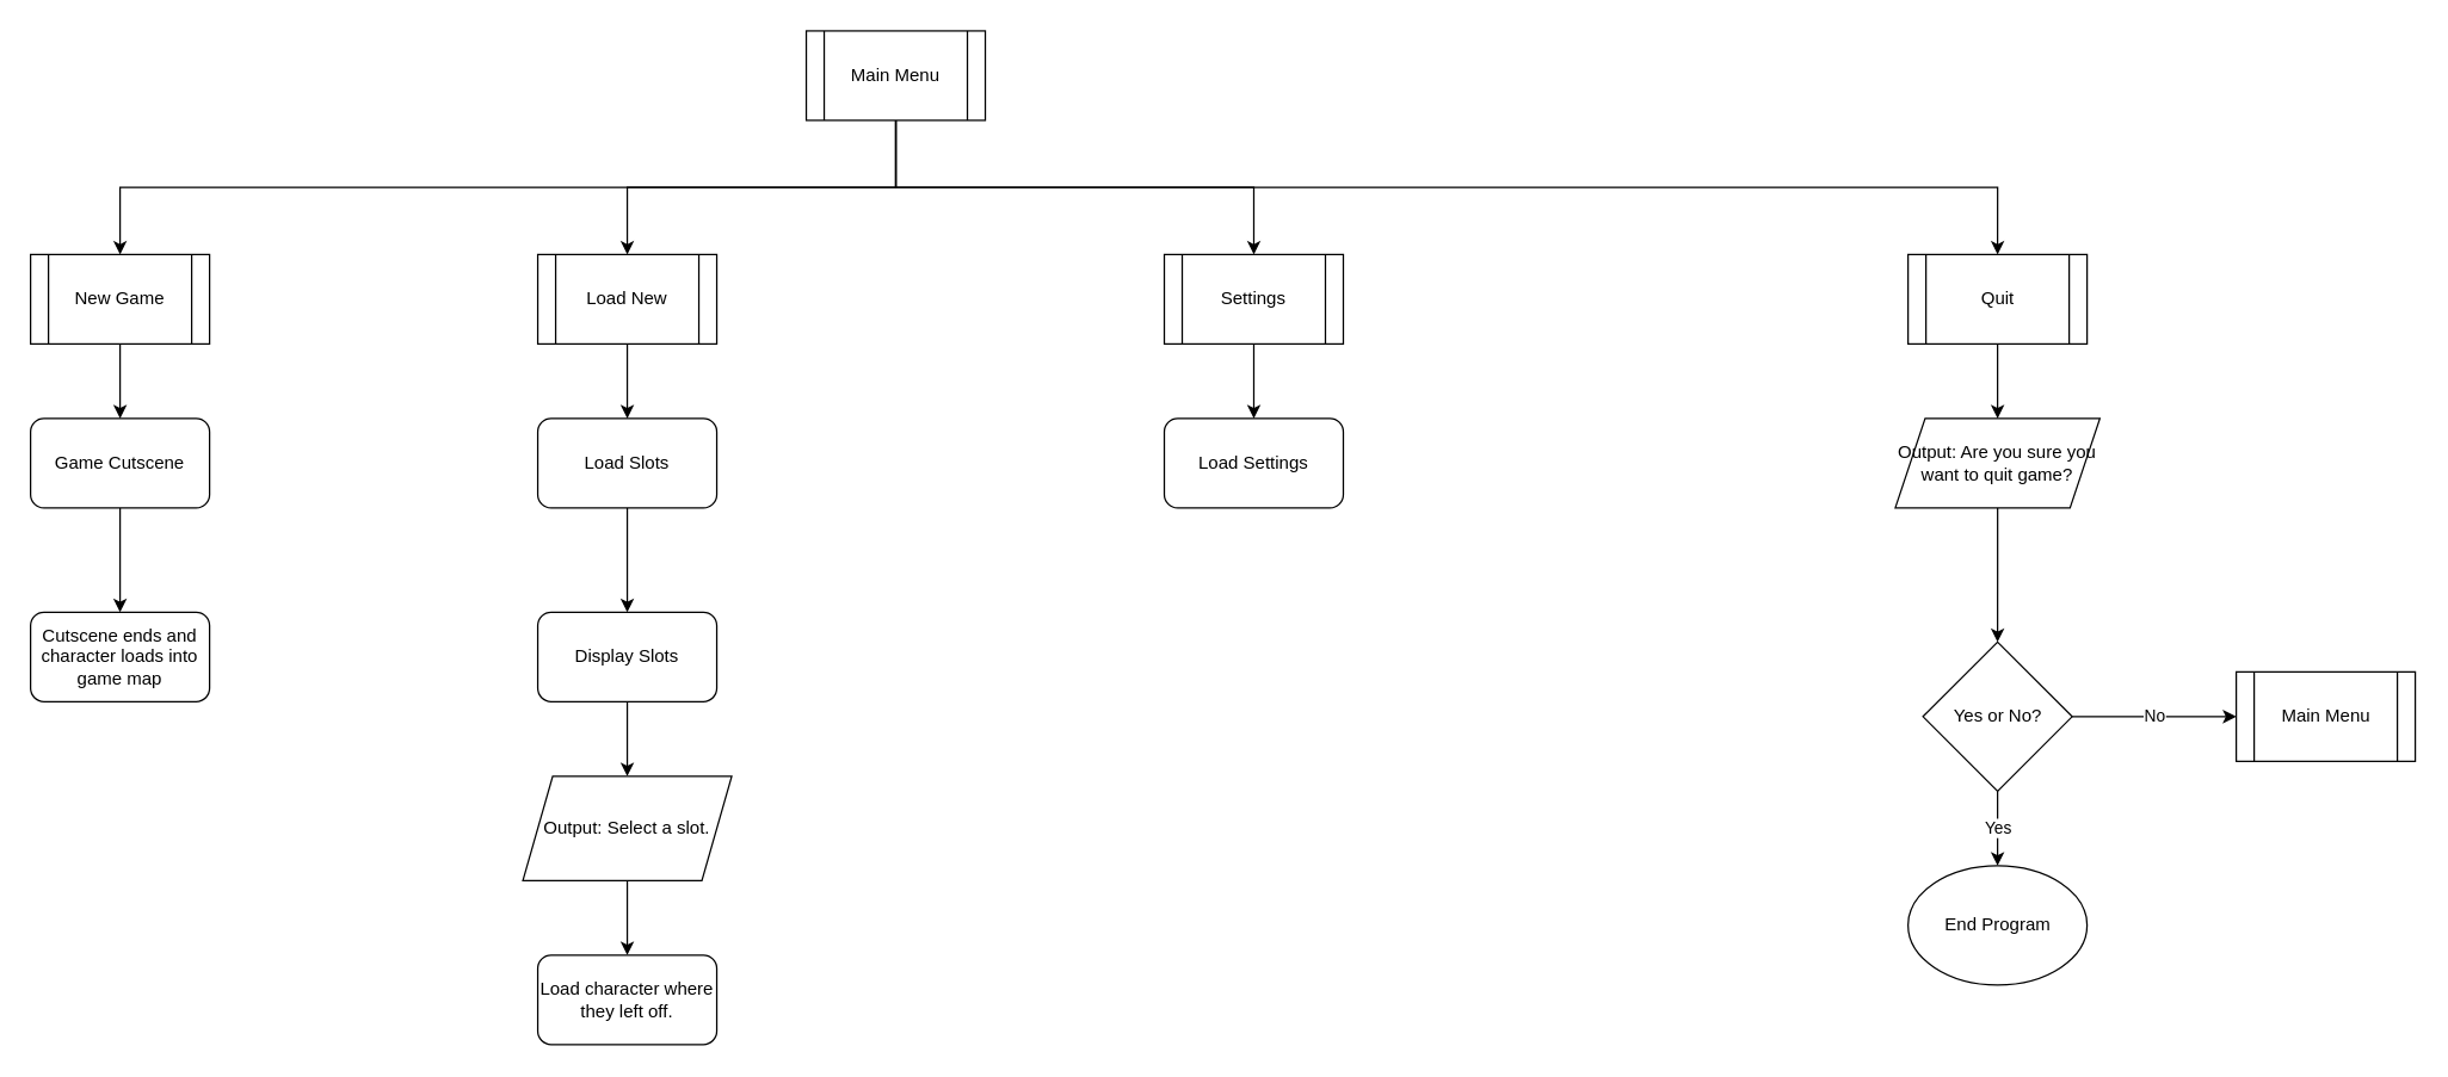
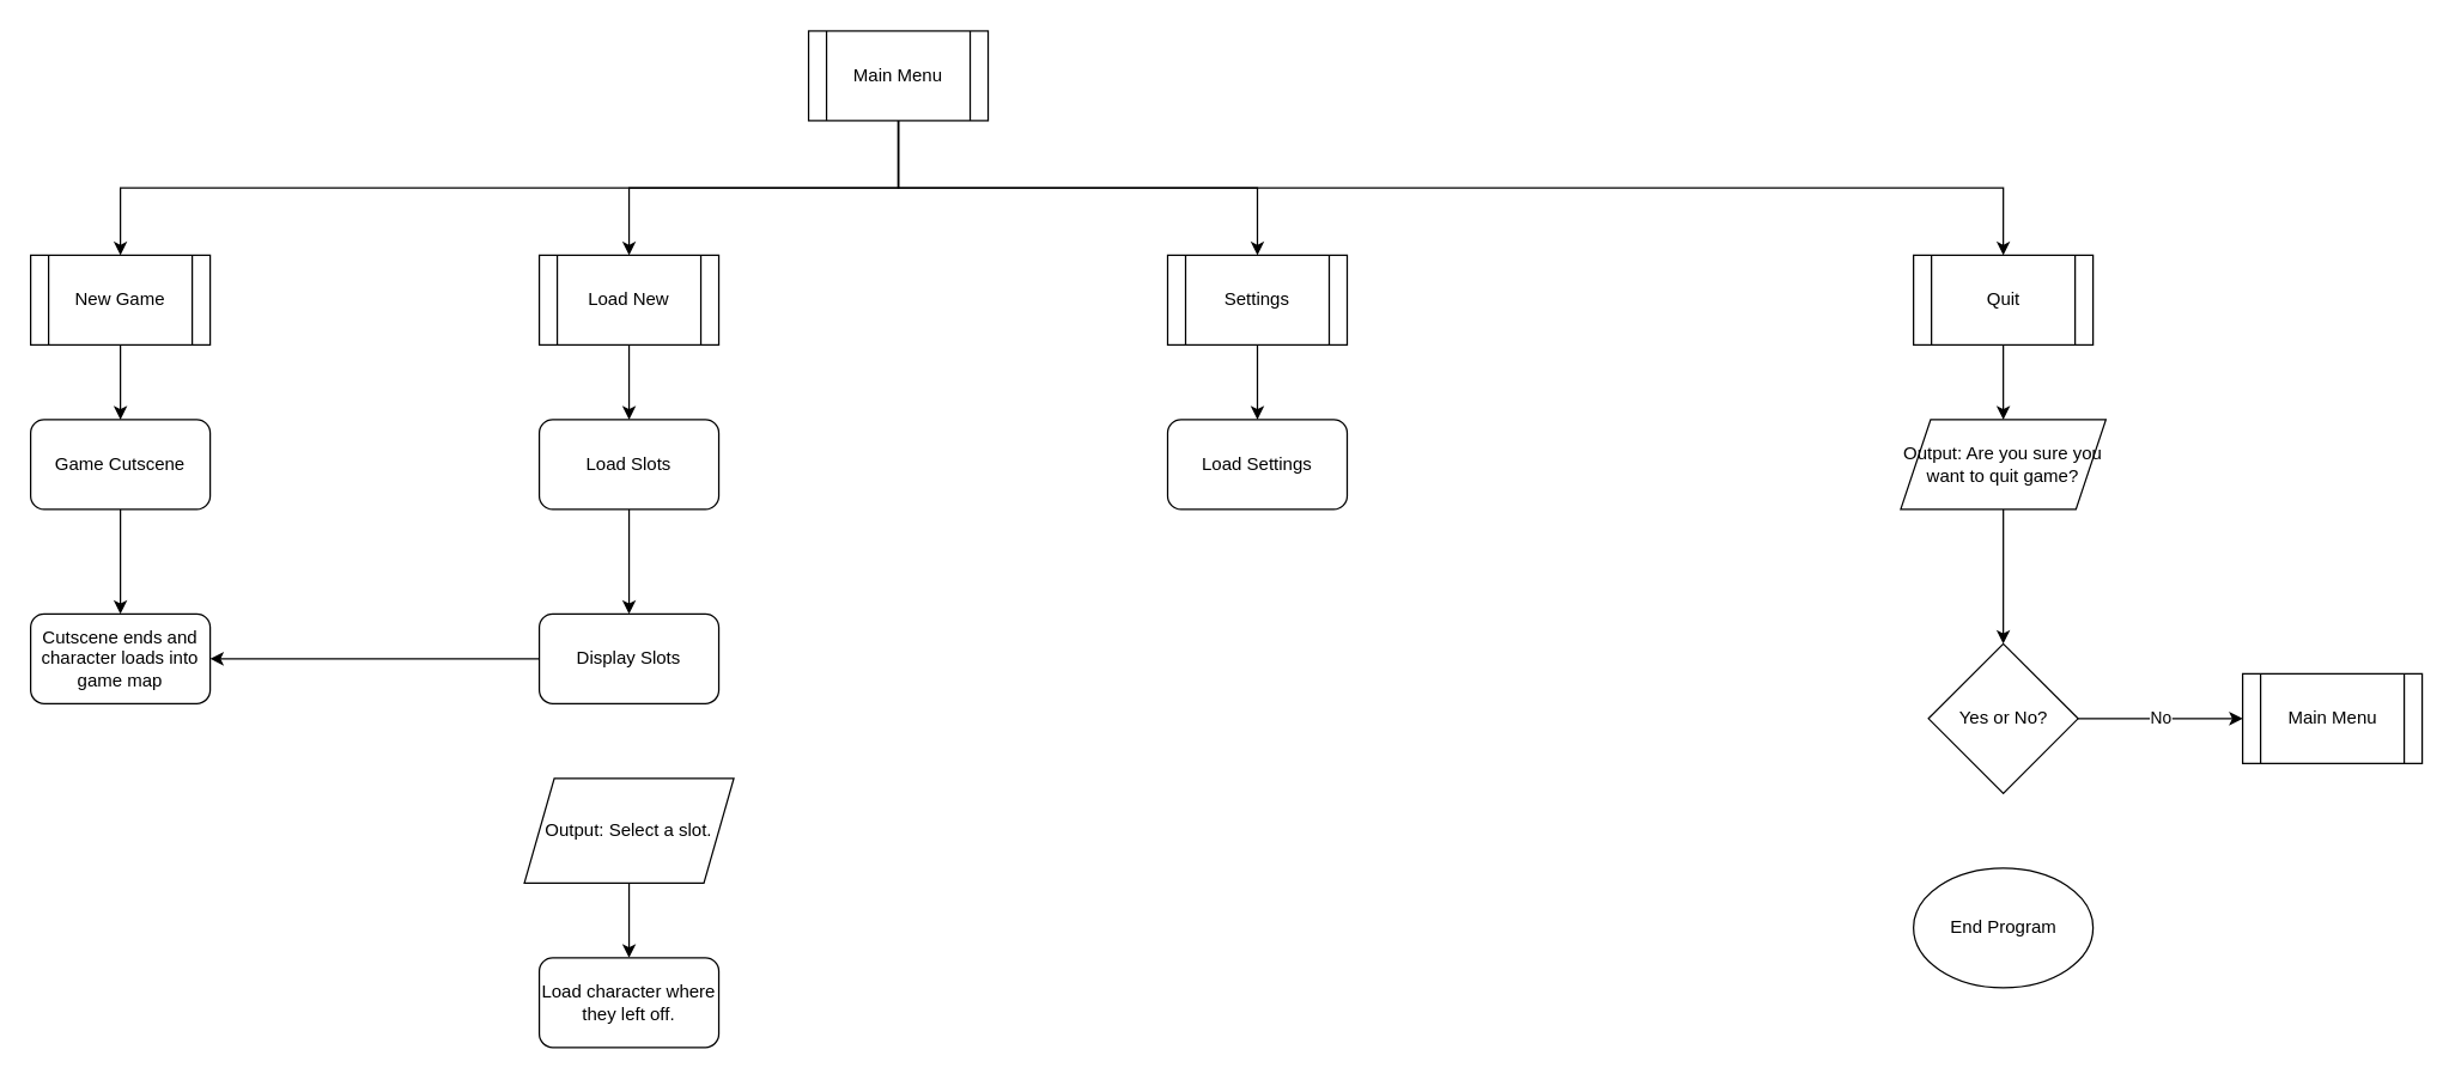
  <mxCell id="0" />
  <mxCell id="1" parent="0" />
  <mxCell id="2" value="" style="edgeStyle=orthogonalEdgeStyle;rounded=0;orthogonalLoop=1;jettySize=auto;html=1;entryX=0.5;entryY=0;entryDx=0;entryDy=0;exitX=0.5;exitY=1;exitDx=0;exitDy=0;" edge="1" parent="1" source="6" target="10"><mxGeometry relative="1" as="geometry"><mxPoint x="600" y="160" as="targetPoint" /></mxGeometry></mxCell>
  <mxCell id="3" style="edgeStyle=orthogonalEdgeStyle;rounded=0;orthogonalLoop=1;jettySize=auto;html=1;entryX=0.5;entryY=0;entryDx=0;entryDy=0;exitX=0.5;exitY=1;exitDx=0;exitDy=0;" edge="1" parent="1" source="6" target="12"><mxGeometry relative="1" as="geometry" /></mxCell>
  <mxCell id="4" style="edgeStyle=orthogonalEdgeStyle;rounded=0;orthogonalLoop=1;jettySize=auto;html=1;entryX=0.5;entryY=0;entryDx=0;entryDy=0;exitX=0.5;exitY=1;exitDx=0;exitDy=0;" edge="1" parent="1" source="6" target="14"><mxGeometry relative="1" as="geometry" /></mxCell>
  <mxCell id="5" style="edgeStyle=orthogonalEdgeStyle;rounded=0;orthogonalLoop=1;jettySize=auto;html=1;exitX=0.5;exitY=1;exitDx=0;exitDy=0;" edge="1" parent="1" source="6" target="8"><mxGeometry relative="1" as="geometry" /></mxCell>
  <mxCell id="6" value="Main Menu" style="shape=process;whiteSpace=wrap;html=1;backgroundOutline=1;" vertex="1" parent="1"><mxGeometry x="540" y="20" width="120" height="60" as="geometry" /></mxCell>
  <mxCell id="7" style="edgeStyle=orthogonalEdgeStyle;rounded=0;orthogonalLoop=1;jettySize=auto;html=1;entryX=0.5;entryY=0;entryDx=0;entryDy=0;" edge="1" parent="1" source="8"><mxGeometry relative="1" as="geometry"><mxPoint x="80" y="280" as="targetPoint" /></mxGeometry></mxCell>
  <mxCell id="8" value="New Game" style="shape=process;whiteSpace=wrap;html=1;backgroundOutline=1;" vertex="1" parent="1"><mxGeometry x="20" y="170" width="120" height="60" as="geometry" /></mxCell>
  <mxCell id="9" style="edgeStyle=orthogonalEdgeStyle;rounded=0;orthogonalLoop=1;jettySize=auto;html=1;entryX=0.5;entryY=0;entryDx=0;entryDy=0;" edge="1" parent="1" source="10" target="23"><mxGeometry relative="1" as="geometry" /></mxCell>
  <mxCell id="10" value="Load New" style="shape=process;whiteSpace=wrap;html=1;backgroundOutline=1;" vertex="1" parent="1"><mxGeometry x="360" y="170" width="120" height="60" as="geometry" /></mxCell>
  <mxCell id="11" style="edgeStyle=orthogonalEdgeStyle;rounded=0;orthogonalLoop=1;jettySize=auto;html=1;" edge="1" parent="1" source="12" target="26"><mxGeometry relative="1" as="geometry" /></mxCell>
  <mxCell id="12" value="Settings" style="shape=process;whiteSpace=wrap;html=1;backgroundOutline=1;" vertex="1" parent="1"><mxGeometry x="780" y="170" width="120" height="60" as="geometry" /></mxCell>
  <mxCell id="13" style="edgeStyle=orthogonalEdgeStyle;rounded=0;orthogonalLoop=1;jettySize=auto;html=1;entryX=0.5;entryY=0;entryDx=0;entryDy=0;" edge="1" parent="1" source="14" target="16"><mxGeometry relative="1" as="geometry" /></mxCell>
  <mxCell id="14" value="Quit" style="shape=process;whiteSpace=wrap;html=1;backgroundOutline=1;" vertex="1" parent="1"><mxGeometry x="1278.57" y="170" width="120" height="60" as="geometry" /></mxCell>
  <mxCell id="15" style="edgeStyle=orthogonalEdgeStyle;rounded=0;orthogonalLoop=1;jettySize=auto;html=1;entryX=0.5;entryY=0;entryDx=0;entryDy=0;" edge="1" parent="1" source="16" target="19"><mxGeometry relative="1" as="geometry" /></mxCell>
  <mxCell id="16" value="Output: Are you sure you want to quit game?" style="shape=parallelogram;perimeter=parallelogramPerimeter;whiteSpace=wrap;html=1;fixedSize=1;align=center;" vertex="1" parent="1"><mxGeometry x="1270" y="280" width="137.14" height="60" as="geometry" /></mxCell>
  <mxCell id="17" value="No" style="edgeStyle=orthogonalEdgeStyle;rounded=0;orthogonalLoop=1;jettySize=auto;html=1;entryX=0;entryY=0.5;entryDx=0;entryDy=0;" edge="1" parent="1" source="19" target="20"><mxGeometry relative="1" as="geometry"><mxPoint x="1488.57" y="480" as="targetPoint" /></mxGeometry></mxCell>
- <mxCell id="18" value="Yes" style="edgeStyle=orthogonalEdgeStyle;rounded=0;orthogonalLoop=1;jettySize=auto;html=1;entryX=0.5;entryY=0;entryDx=0;entryDy=0;" edge="1" parent="1" source="19" target="21"><mxGeometry relative="1" as="geometry" /></mxCell>
  <mxCell id="19" value="Yes or No?" style="rhombus;whiteSpace=wrap;html=1;" vertex="1" parent="1"><mxGeometry x="1288.57" y="430" width="100" height="100" as="geometry" /></mxCell>
  <mxCell id="20" value="Main Menu" style="shape=process;whiteSpace=wrap;html=1;backgroundOutline=1;" vertex="1" parent="1"><mxGeometry x="1498.57" y="450" width="120" height="60" as="geometry" /></mxCell>
  <mxCell id="21" value="End Program" style="ellipse;whiteSpace=wrap;html=1;" vertex="1" parent="1"><mxGeometry x="1278.57" y="580" width="120" height="80" as="geometry" /></mxCell>
  <mxCell id="22" style="edgeStyle=orthogonalEdgeStyle;rounded=0;orthogonalLoop=1;jettySize=auto;html=1;entryX=0.5;entryY=0;entryDx=0;entryDy=0;" edge="1" parent="1" source="23" target="25"><mxGeometry relative="1" as="geometry" /></mxCell>
  <mxCell id="23" value="Load Slots" style="rounded=1;whiteSpace=wrap;html=1;" vertex="1" parent="1"><mxGeometry x="360" y="280" width="120" height="60" as="geometry" /></mxCell>
- <mxCell id="24" style="edgeStyle=orthogonalEdgeStyle;rounded=0;orthogonalLoop=1;jettySize=auto;html=1;" edge="1" parent="1" source="25" target="28"><mxGeometry relative="1" as="geometry" /></mxCell>
+ <mxCell id="24" style="edgeStyle=orthogonalEdgeStyle;rounded=0;orthogonalLoop=1;jettySize=auto;html=1;" edge="1" parent="1" source="25" target="31"><mxGeometry relative="1" as="geometry" /></mxCell>
  <mxCell id="25" value="Display Slots" style="rounded=1;whiteSpace=wrap;html=1;" vertex="1" parent="1"><mxGeometry x="360" y="410" width="120" height="60" as="geometry" /></mxCell>
  <mxCell id="26" value="Load Settings" style="rounded=1;whiteSpace=wrap;html=1;" vertex="1" parent="1"><mxGeometry x="780" y="280" width="120" height="60" as="geometry" /></mxCell>
  <mxCell id="27" style="edgeStyle=orthogonalEdgeStyle;rounded=0;orthogonalLoop=1;jettySize=auto;html=1;" edge="1" parent="1" source="28" target="32"><mxGeometry relative="1" as="geometry"><mxPoint x="420" y="650" as="targetPoint" /></mxGeometry></mxCell>
  <mxCell id="28" value="Output: Select a slot." style="shape=parallelogram;perimeter=parallelogramPerimeter;whiteSpace=wrap;html=1;fixedSize=1;" vertex="1" parent="1"><mxGeometry x="350" y="520" width="140" height="70" as="geometry" /></mxCell>
  <mxCell id="29" style="edgeStyle=orthogonalEdgeStyle;rounded=0;orthogonalLoop=1;jettySize=auto;html=1;entryX=0.5;entryY=0;entryDx=0;entryDy=0;" edge="1" parent="1" source="30" target="31"><mxGeometry relative="1" as="geometry" /></mxCell>
  <mxCell id="30" value="Game Cutscene" style="rounded=1;whiteSpace=wrap;html=1;" vertex="1" parent="1"><mxGeometry x="20" y="280" width="120" height="60" as="geometry" /></mxCell>
  <mxCell id="31" value="Cutscene ends and character loads into game map" style="rounded=1;whiteSpace=wrap;html=1;" vertex="1" parent="1"><mxGeometry x="20" y="410" width="120" height="60" as="geometry" /></mxCell>
  <mxCell id="32" value="Load character where they left off." style="rounded=1;whiteSpace=wrap;html=1;" vertex="1" parent="1"><mxGeometry x="360" y="640" width="120" height="60" as="geometry" /></mxCell>
